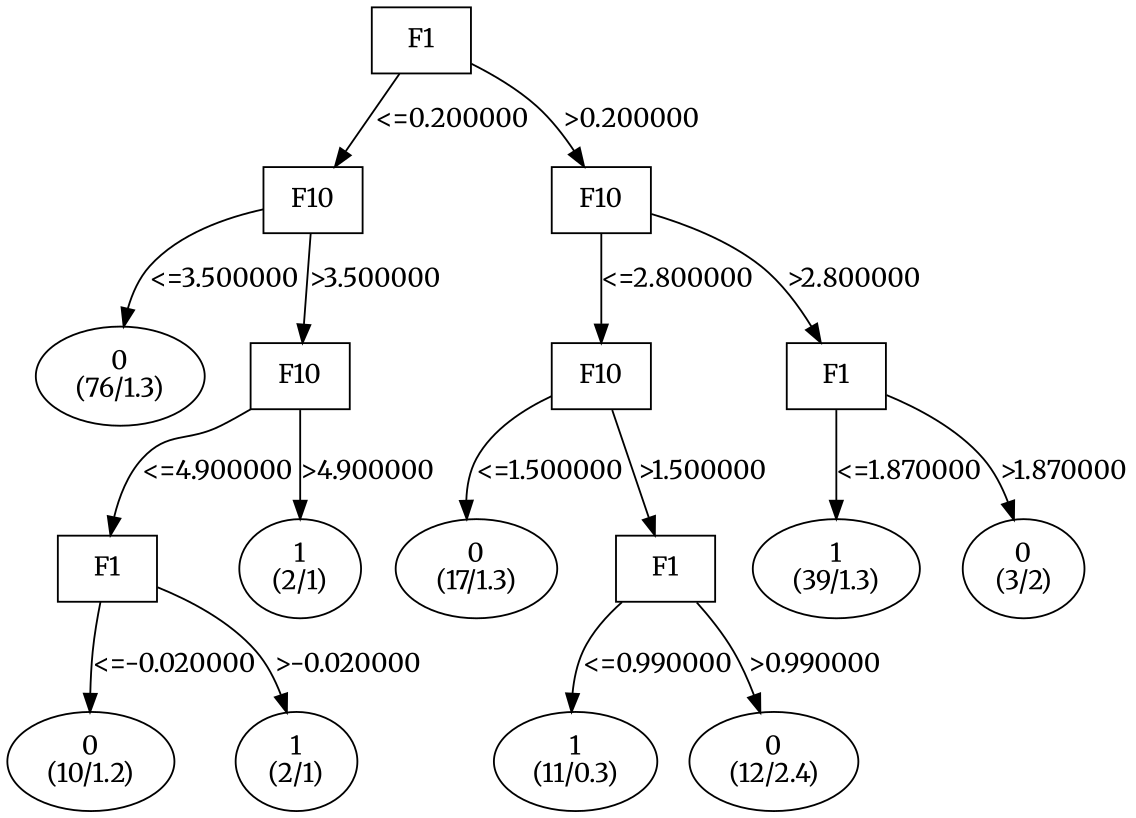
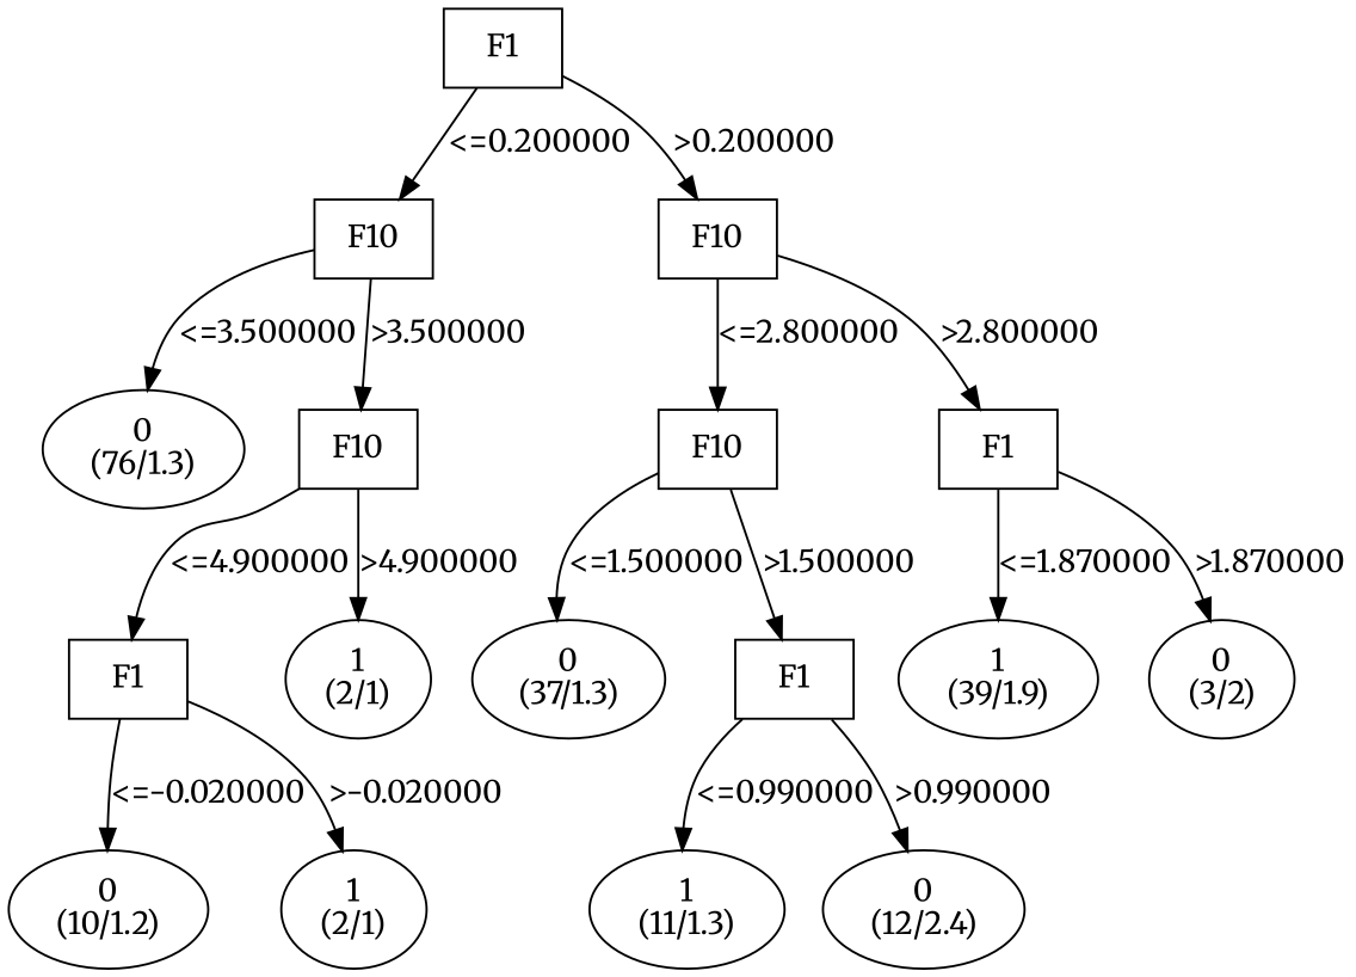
  digraph {
    fontname=Merriweather
    node [fontname=Merriweather shape=ellipse]
    edge [fontname=Merriweather]
    n1 [label="F1\n" shape=box]
    n2 [label="F10\n" shape=box]
    n3 [label="F10\n" shape=box]
    n4 [label="0\n(76/1.3)"]
    n5 [label="F10\n" shape=box]
    n6 [label="F10\n" shape=box]
    n7 [label="F1\n" shape=box]
    n8 [label="F1\n" shape=box]
    n9 [label="1\n(2/1)"]
    n10 [label="0\n(10/1.2)"]
    n11 [label="1\n(2/1)"]
-   n12 [label="0\n(17/1.3)"]
+   n12 [label="0\n(37/1.3)"]
    n13 [label="F1\n" shape=box]
-   n14 [label="1\n(39/1.3)"]
+   n14 [label="1\n(39/1.9)"]
    n15 [label="0\n(3/2)"]
-   n16 [label="1\n(11/0.3)"]
+   n16 [label="1\n(11/1.3)"]
    n17 [label="0\n(12/2.4)"]
    n1 -> n2 [label="<=0.200000"]
    n1 -> n3 [label=">0.200000"]
    n2 -> n4 [label="<=3.500000"]
    n2 -> n5 [label=">3.500000"]
    n3 -> n6 [label="<=2.800000"]
    n3 -> n7 [label=">2.800000"]
    n5 -> n8 [label="<=4.900000"]
    n5 -> n9 [label=">4.900000"]
    n6 -> n12 [label="<=1.500000"]
    n6 -> n13 [label=">1.500000"]
    n7 -> n14 [label="<=1.870000"]
    n7 -> n15 [label=">1.870000"]
    n8 -> n10 [label="<=-0.020000"]
    n8 -> n11 [label=">-0.020000"]
    n13 -> n16 [label="<=0.990000"]
    n13 -> n17 [label=">0.990000"]
  }
